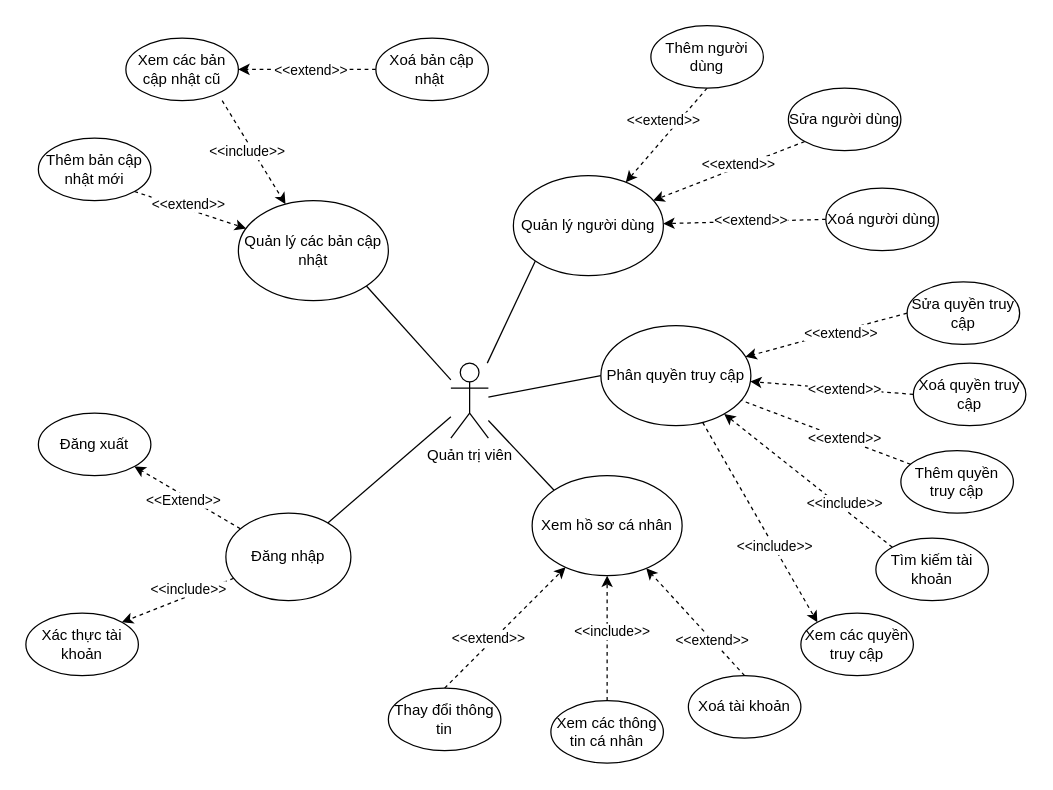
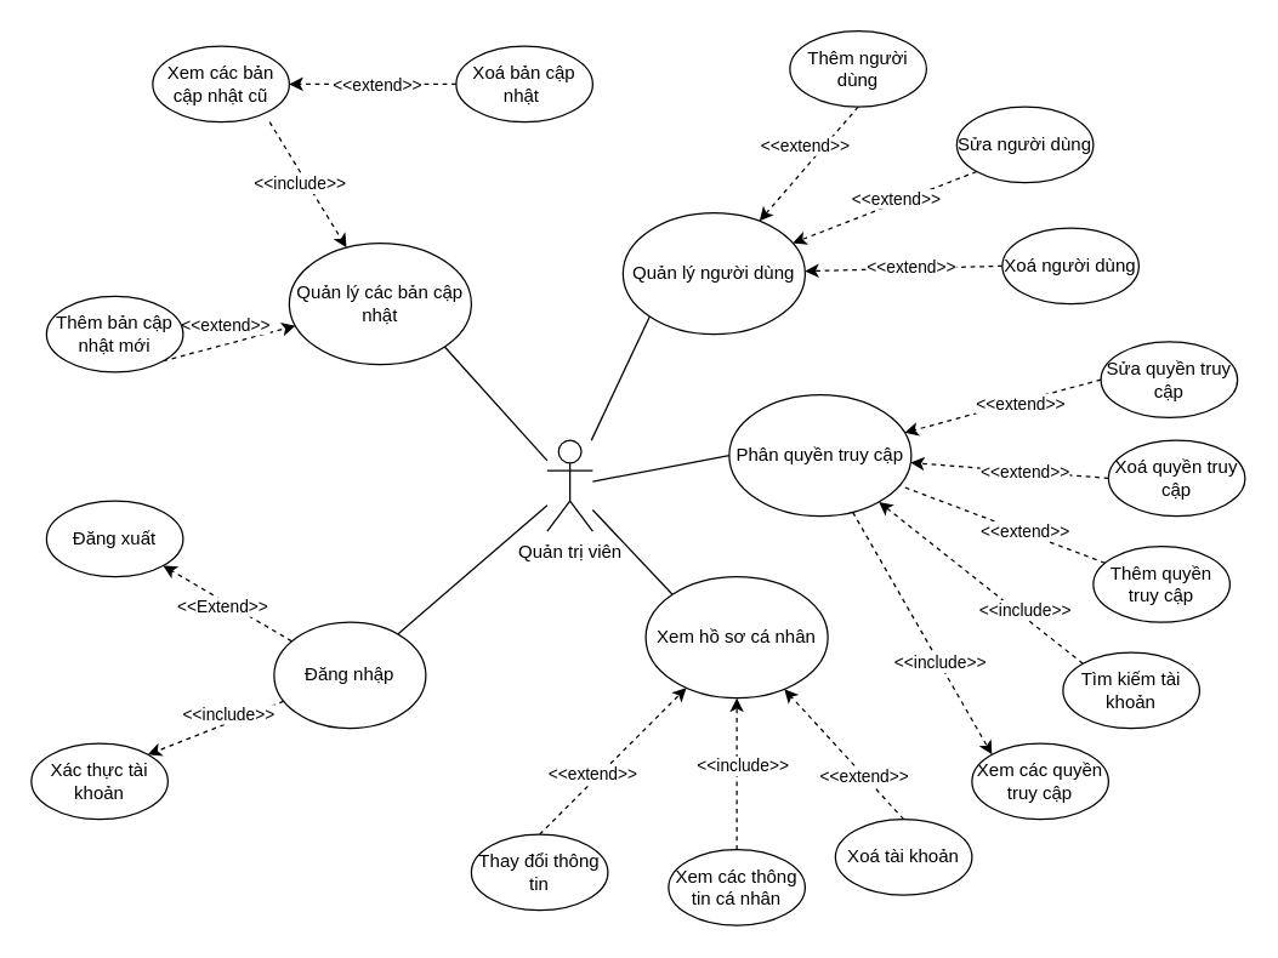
  <mxCell id="0" />
  <mxCell id="1" parent="0" />
  <mxCell id="2" style="rounded=0;orthogonalLoop=1;jettySize=auto;html=1;entryX=1;entryY=1;entryDx=0;entryDy=0;endArrow=none;endFill=0;" parent="1" source="6" target="20" edge="1"><mxGeometry relative="1" as="geometry" /></mxCell>
  <mxCell id="3" style="rounded=0;orthogonalLoop=1;jettySize=auto;html=1;entryX=0;entryY=1;entryDx=0;entryDy=0;endArrow=none;endFill=0;" parent="1" source="6" target="13" edge="1"><mxGeometry relative="1" as="geometry" /></mxCell>
  <mxCell id="4" style="rounded=0;orthogonalLoop=1;jettySize=auto;html=1;entryX=0;entryY=0.5;entryDx=0;entryDy=0;endArrow=none;endFill=0;" parent="1" source="6" target="31" edge="1"><mxGeometry relative="1" as="geometry" /></mxCell>
  <mxCell id="5" style="rounded=0;orthogonalLoop=1;jettySize=auto;html=1;entryX=0;entryY=0;entryDx=0;entryDy=0;endArrow=none;endFill=0;" parent="1" source="6" target="44" edge="1"><mxGeometry relative="1" as="geometry" /></mxCell>
  <mxCell id="6" value="Quản trị viên" style="shape=umlActor;verticalLabelPosition=bottom;verticalAlign=top;html=1;outlineConnect=0;" parent="1" vertex="1"><mxGeometry x="360" y="290" width="30" height="60" as="geometry" /></mxCell>
  <mxCell id="7" style="rounded=0;orthogonalLoop=1;jettySize=auto;html=1;dashed=1;exitX=0.5;exitY=1;exitDx=0;exitDy=0;" parent="1" source="47" target="13" edge="1"><mxGeometry relative="1" as="geometry" /></mxCell>
  <mxCell id="8" value="&amp;lt;&amp;lt;extend&amp;gt;&amp;gt;" style="edgeLabel;html=1;align=center;verticalAlign=middle;resizable=0;points=[];" parent="7" vertex="1" connectable="0"><mxGeometry x="-0.429" relative="1" as="geometry"><mxPoint x="-17" y="4" as="offset" /></mxGeometry></mxCell>
  <mxCell id="9" style="rounded=0;orthogonalLoop=1;jettySize=auto;html=1;endArrow=classic;endFill=1;dashed=1;exitX=0;exitY=1;exitDx=0;exitDy=0;" parent="1" source="48" target="13" edge="1"><mxGeometry relative="1" as="geometry" /></mxCell>
  <mxCell id="10" value="&amp;lt;&amp;lt;extend&amp;gt;&amp;gt;" style="edgeLabel;html=1;align=center;verticalAlign=middle;resizable=0;points=[];" parent="9" vertex="1" connectable="0"><mxGeometry x="0.335" y="2" relative="1" as="geometry"><mxPoint x="27" y="-16" as="offset" /></mxGeometry></mxCell>
  <mxCell id="11" style="rounded=0;orthogonalLoop=1;jettySize=auto;html=1;dashed=1;endArrow=classic;endFill=1;exitX=0;exitY=0.5;exitDx=0;exitDy=0;" parent="1" source="49" target="13" edge="1"><mxGeometry relative="1" as="geometry" /></mxCell>
  <mxCell id="12" value="&amp;lt;&amp;lt;extend&amp;gt;&amp;gt;" style="edgeLabel;html=1;align=center;verticalAlign=middle;resizable=0;points=[];" parent="11" vertex="1" connectable="0"><mxGeometry x="0.276" y="-3" relative="1" as="geometry"><mxPoint x="23" y="1" as="offset" /></mxGeometry></mxCell>
  <mxCell id="13" value="Quản lý người dùng" style="ellipse;whiteSpace=wrap;html=1;" parent="1" vertex="1"><mxGeometry x="410" y="140" width="120" height="80" as="geometry" /></mxCell>
  <mxCell id="14" style="rounded=0;orthogonalLoop=1;jettySize=auto;html=1;dashed=1;exitX=1;exitY=1;exitDx=0;exitDy=0;" parent="1" source="58" target="20" edge="1"><mxGeometry relative="1" as="geometry"><mxPoint x="30.91" y="97.32" as="sourcePoint" /><mxPoint x="99.09" y="69.998" as="targetPoint" /></mxGeometry></mxCell>
  <mxCell id="15" value="&amp;lt;&amp;lt;extend&amp;gt;&amp;gt;" style="edgeLabel;html=1;align=center;verticalAlign=middle;resizable=0;points=[];" parent="14" vertex="1" connectable="0"><mxGeometry x="0.286" relative="1" as="geometry"><mxPoint x="-15" y="-9" as="offset" /></mxGeometry></mxCell>
  <mxCell id="16" style="rounded=0;orthogonalLoop=1;jettySize=auto;html=1;dashed=1;exitX=0.856;exitY=1;exitDx=0;exitDy=0;exitPerimeter=0;" parent="1" source="59" target="20" edge="1"><mxGeometry relative="1" as="geometry" /></mxCell>
  <mxCell id="17" value="&amp;lt;&amp;lt;include&amp;gt;&amp;gt;" style="edgeLabel;html=1;align=center;verticalAlign=middle;resizable=0;points=[];" parent="16" vertex="1" connectable="0"><mxGeometry x="0.287" y="1" relative="1" as="geometry"><mxPoint x="-14" y="-13" as="offset" /></mxGeometry></mxCell>
  <mxCell id="18" style="rounded=0;orthogonalLoop=1;jettySize=auto;html=1;dashed=1;exitX=0;exitY=0.5;exitDx=0;exitDy=0;entryX=1;entryY=0.5;entryDx=0;entryDy=0;" parent="1" source="60" target="59" edge="1"><mxGeometry relative="1" as="geometry" /></mxCell>
  <mxCell id="19" value="&amp;lt;&amp;lt;extend&amp;gt;&amp;gt;" style="edgeLabel;html=1;align=center;verticalAlign=middle;resizable=0;points=[];" parent="18" vertex="1" connectable="0"><mxGeometry x="-0.43" y="-2" relative="1" as="geometry"><mxPoint x="-22" y="2" as="offset" /></mxGeometry></mxCell>
  <mxCell id="20" value="Quản lý các bản cập nhật" style="ellipse;whiteSpace=wrap;html=1;" parent="1" vertex="1"><mxGeometry x="190" y="160" width="120" height="80" as="geometry" /></mxCell>
  <mxCell id="21" style="rounded=0;orthogonalLoop=1;jettySize=auto;html=1;dashed=1;endArrow=none;" parent="1" source="50" target="31" edge="1"><mxGeometry relative="1" as="geometry" /></mxCell>
  <mxCell id="22" value="&amp;lt;&amp;lt;extend&amp;gt;&amp;gt;" style="edgeLabel;html=1;align=center;verticalAlign=middle;resizable=0;points=[];" parent="21" vertex="1" connectable="0"><mxGeometry x="0.343" y="-2" relative="1" as="geometry"><mxPoint x="37" y="15" as="offset" /></mxGeometry></mxCell>
  <mxCell id="23" style="rounded=0;orthogonalLoop=1;jettySize=auto;html=1;dashed=1;exitX=0;exitY=0.5;exitDx=0;exitDy=0;" parent="1" source="51" target="31" edge="1"><mxGeometry relative="1" as="geometry" /></mxCell>
  <mxCell id="24" value="&amp;lt;&amp;lt;extend&amp;gt;&amp;gt;" style="edgeLabel;html=1;align=center;verticalAlign=middle;resizable=0;points=[];" parent="23" vertex="1" connectable="0"><mxGeometry x="0.325" y="-3" relative="1" as="geometry"><mxPoint x="31" y="5" as="offset" /></mxGeometry></mxCell>
  <mxCell id="25" style="rounded=0;orthogonalLoop=1;jettySize=auto;html=1;dashed=1;exitX=0;exitY=0.5;exitDx=0;exitDy=0;" parent="1" source="52" target="31" edge="1"><mxGeometry relative="1" as="geometry" /></mxCell>
  <mxCell id="26" value="&amp;lt;&amp;lt;extend&amp;gt;&amp;gt;" style="edgeLabel;html=1;align=center;verticalAlign=middle;resizable=0;points=[];" parent="25" vertex="1" connectable="0"><mxGeometry x="-0.17" y="1" relative="1" as="geometry"><mxPoint as="offset" /></mxGeometry></mxCell>
  <mxCell id="27" style="rounded=0;orthogonalLoop=1;jettySize=auto;html=1;dashed=1;exitX=0;exitY=0;exitDx=0;exitDy=0;" parent="1" source="53" target="31" edge="1"><mxGeometry relative="1" as="geometry" /></mxCell>
  <mxCell id="28" value="&amp;lt;&amp;lt;include&amp;gt;&amp;gt;" style="edgeLabel;html=1;align=center;verticalAlign=middle;resizable=0;points=[];" parent="27" vertex="1" connectable="0"><mxGeometry x="-0.377" y="-4" relative="1" as="geometry"><mxPoint as="offset" /></mxGeometry></mxCell>
  <mxCell id="29" style="rounded=0;orthogonalLoop=1;jettySize=auto;html=1;dashed=1;entryX=0;entryY=0;entryDx=0;entryDy=0;" parent="1" source="31" target="56" edge="1"><mxGeometry relative="1" as="geometry" /></mxCell>
  <mxCell id="30" value="&amp;lt;&amp;lt;include&amp;gt;&amp;gt;" style="edgeLabel;html=1;align=center;verticalAlign=middle;resizable=0;points=[];" parent="29" vertex="1" connectable="0"><mxGeometry x="0.24" relative="1" as="geometry"><mxPoint as="offset" /></mxGeometry></mxCell>
  <mxCell id="31" value="Phân quyền truy cập" style="ellipse;whiteSpace=wrap;html=1;" parent="1" vertex="1"><mxGeometry x="480" y="260" width="120" height="80" as="geometry" /></mxCell>
  <mxCell id="32" style="rounded=0;orthogonalLoop=1;jettySize=auto;html=1;dashed=1;entryX=1;entryY=1;entryDx=0;entryDy=0;" parent="1" source="37" target="45" edge="1"><mxGeometry relative="1" as="geometry" /></mxCell>
  <mxCell id="33" value="&amp;lt;&amp;lt;Extend&amp;gt;&amp;gt;" style="edgeLabel;html=1;align=center;verticalAlign=middle;resizable=0;points=[];" parent="32" vertex="1" connectable="0"><mxGeometry x="0.247" relative="1" as="geometry"><mxPoint x="6" y="8" as="offset" /></mxGeometry></mxCell>
  <mxCell id="34" style="rounded=0;orthogonalLoop=1;jettySize=auto;html=1;dashed=1;entryX=1;entryY=0;entryDx=0;entryDy=0;" parent="1" source="37" target="46" edge="1"><mxGeometry relative="1" as="geometry" /></mxCell>
  <mxCell id="35" value="&amp;lt;&amp;lt;include&amp;gt;&amp;gt;" style="edgeLabel;html=1;align=center;verticalAlign=middle;resizable=0;points=[];" parent="34" vertex="1" connectable="0"><mxGeometry x="-0.28" relative="1" as="geometry"><mxPoint x="-4" y="-4" as="offset" /></mxGeometry></mxCell>
  <mxCell id="36" style="rounded=0;orthogonalLoop=1;jettySize=auto;html=1;endArrow=none;endFill=0;" parent="1" source="37" target="6" edge="1"><mxGeometry relative="1" as="geometry" /></mxCell>
  <mxCell id="37" value="Đăng nhập" style="ellipse;whiteSpace=wrap;html=1;" parent="1" vertex="1"><mxGeometry x="180" y="410" width="100" height="70" as="geometry" /></mxCell>
  <mxCell id="38" style="rounded=0;orthogonalLoop=1;jettySize=auto;html=1;dashed=1;exitX=0.5;exitY=0;exitDx=0;exitDy=0;" parent="1" source="54" target="44" edge="1"><mxGeometry relative="1" as="geometry" /></mxCell>
  <mxCell id="39" value="&amp;lt;&amp;lt;extend&amp;gt;&amp;gt;" style="edgeLabel;html=1;align=center;verticalAlign=middle;resizable=0;points=[];" parent="38" vertex="1" connectable="0"><mxGeometry x="-0.23" y="4" relative="1" as="geometry"><mxPoint as="offset" /></mxGeometry></mxCell>
  <mxCell id="40" style="rounded=0;orthogonalLoop=1;jettySize=auto;html=1;dashed=1;exitX=0.5;exitY=0;exitDx=0;exitDy=0;" parent="1" source="55" target="44" edge="1"><mxGeometry relative="1" as="geometry" /></mxCell>
  <mxCell id="41" value="&amp;lt;&amp;lt;include&amp;gt;&amp;gt;" style="edgeLabel;html=1;align=center;verticalAlign=middle;resizable=0;points=[];" parent="40" vertex="1" connectable="0"><mxGeometry x="0.123" y="-3" relative="1" as="geometry"><mxPoint as="offset" /></mxGeometry></mxCell>
  <mxCell id="42" style="rounded=0;orthogonalLoop=1;jettySize=auto;html=1;dashed=1;exitX=0.5;exitY=0;exitDx=0;exitDy=0;" parent="1" source="57" target="44" edge="1"><mxGeometry relative="1" as="geometry" /></mxCell>
  <mxCell id="43" value="&amp;lt;&amp;lt;extend&amp;gt;&amp;gt;" style="edgeLabel;html=1;align=center;verticalAlign=middle;resizable=0;points=[];" parent="42" vertex="1" connectable="0"><mxGeometry x="-0.327" relative="1" as="geometry"><mxPoint as="offset" /></mxGeometry></mxCell>
  <mxCell id="44" value="Xem hồ sơ cá nhân" style="ellipse;whiteSpace=wrap;html=1;" parent="1" vertex="1"><mxGeometry x="425" y="380" width="120" height="80" as="geometry" /></mxCell>
  <mxCell id="45" value="Đăng xuất" style="ellipse;whiteSpace=wrap;html=1;" parent="1" vertex="1"><mxGeometry x="30" y="330" width="90" height="50" as="geometry" /></mxCell>
  <mxCell id="46" value="Xác thực tài khoản" style="ellipse;whiteSpace=wrap;html=1;" parent="1" vertex="1"><mxGeometry x="20" y="490" width="90" height="50" as="geometry" /></mxCell>
  <mxCell id="47" value="Thêm người dùng" style="ellipse;whiteSpace=wrap;html=1;" parent="1" vertex="1"><mxGeometry x="520" y="20" width="90" height="50" as="geometry" /></mxCell>
  <mxCell id="48" value="Sửa người dùng" style="ellipse;whiteSpace=wrap;html=1;" parent="1" vertex="1"><mxGeometry x="630" y="70" width="90" height="50" as="geometry" /></mxCell>
  <mxCell id="49" value="Xoá người dùng" style="ellipse;whiteSpace=wrap;html=1;" parent="1" vertex="1"><mxGeometry x="660" y="150" width="90" height="50" as="geometry" /></mxCell>
  <mxCell id="50" value="Thêm quyền truy cập" style="ellipse;whiteSpace=wrap;html=1;" parent="1" vertex="1"><mxGeometry x="720" y="360" width="90" height="50" as="geometry" /></mxCell>
  <mxCell id="51" value="Xoá quyền truy cập" style="ellipse;whiteSpace=wrap;html=1;" parent="1" vertex="1"><mxGeometry x="730" y="290" width="90" height="50" as="geometry" /></mxCell>
  <mxCell id="52" value="Sửa quyền truy cập" style="ellipse;whiteSpace=wrap;html=1;" parent="1" vertex="1"><mxGeometry x="725" y="225" width="90" height="50" as="geometry" /></mxCell>
  <mxCell id="53" value="Tìm kiếm tài khoản" style="ellipse;whiteSpace=wrap;html=1;" parent="1" vertex="1"><mxGeometry x="700" y="430" width="90" height="50" as="geometry" /></mxCell>
  <mxCell id="54" value="Thay đổi thông tin" style="ellipse;whiteSpace=wrap;html=1;" parent="1" vertex="1"><mxGeometry x="310" y="550" width="90" height="50" as="geometry" /></mxCell>
  <mxCell id="55" value="Xem các thông tin cá nhân" style="ellipse;whiteSpace=wrap;html=1;" parent="1" vertex="1"><mxGeometry x="440" y="560" width="90" height="50" as="geometry" /></mxCell>
  <mxCell id="56" value="Xem các quyền truy cập" style="ellipse;whiteSpace=wrap;html=1;" parent="1" vertex="1"><mxGeometry x="640" y="490" width="90" height="50" as="geometry" /></mxCell>
  <mxCell id="57" value="Xoá tài khoản" style="ellipse;whiteSpace=wrap;html=1;" parent="1" vertex="1"><mxGeometry x="550" y="540" width="90" height="50" as="geometry" /></mxCell>
- <mxCell id="58" value="Thêm bản cập nhật mới" style="ellipse;whiteSpace=wrap;html=1;" parent="1" vertex="1"><mxGeometry x="30" y="110" width="90" height="50" as="geometry" /></mxCell>
+ <mxCell id="58" value="Thêm bản cập nhật mới" style="ellipse;whiteSpace=wrap;html=1;" parent="1" vertex="1"><mxGeometry x="30" y="195" width="90" height="50" as="geometry" /></mxCell>
  <mxCell id="59" value="Xem các bản cập nhật cũ" style="ellipse;whiteSpace=wrap;html=1;" parent="1" vertex="1"><mxGeometry x="100" y="30" width="90" height="50" as="geometry" /></mxCell>
  <mxCell id="60" value="Xoá bản cập nhật&amp;nbsp;" style="ellipse;whiteSpace=wrap;html=1;" parent="1" vertex="1"><mxGeometry x="300" y="30" width="90" height="50" as="geometry" /></mxCell>
